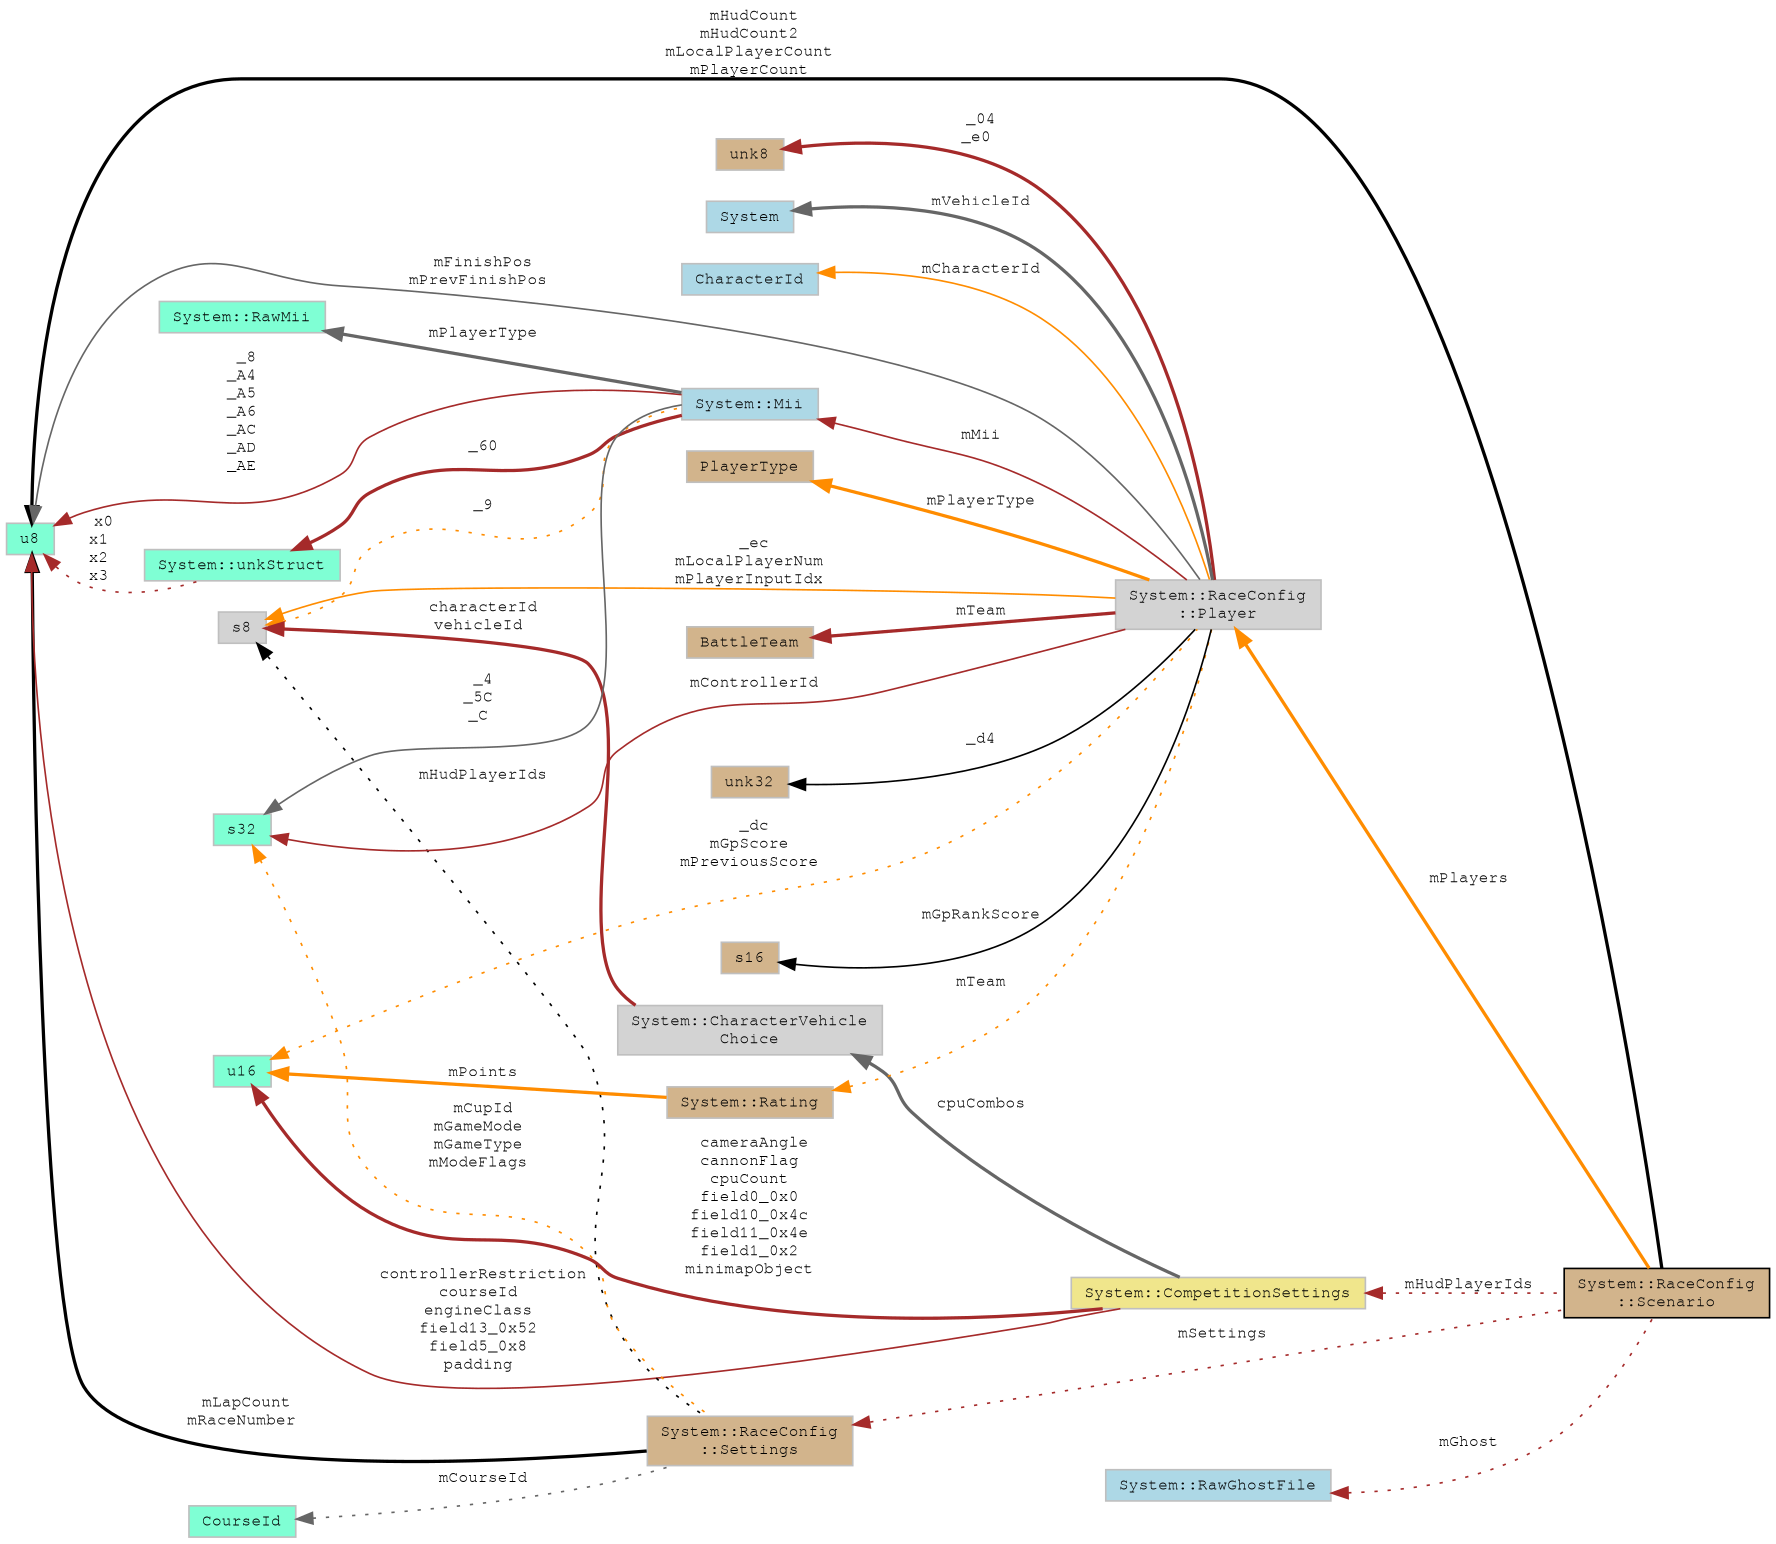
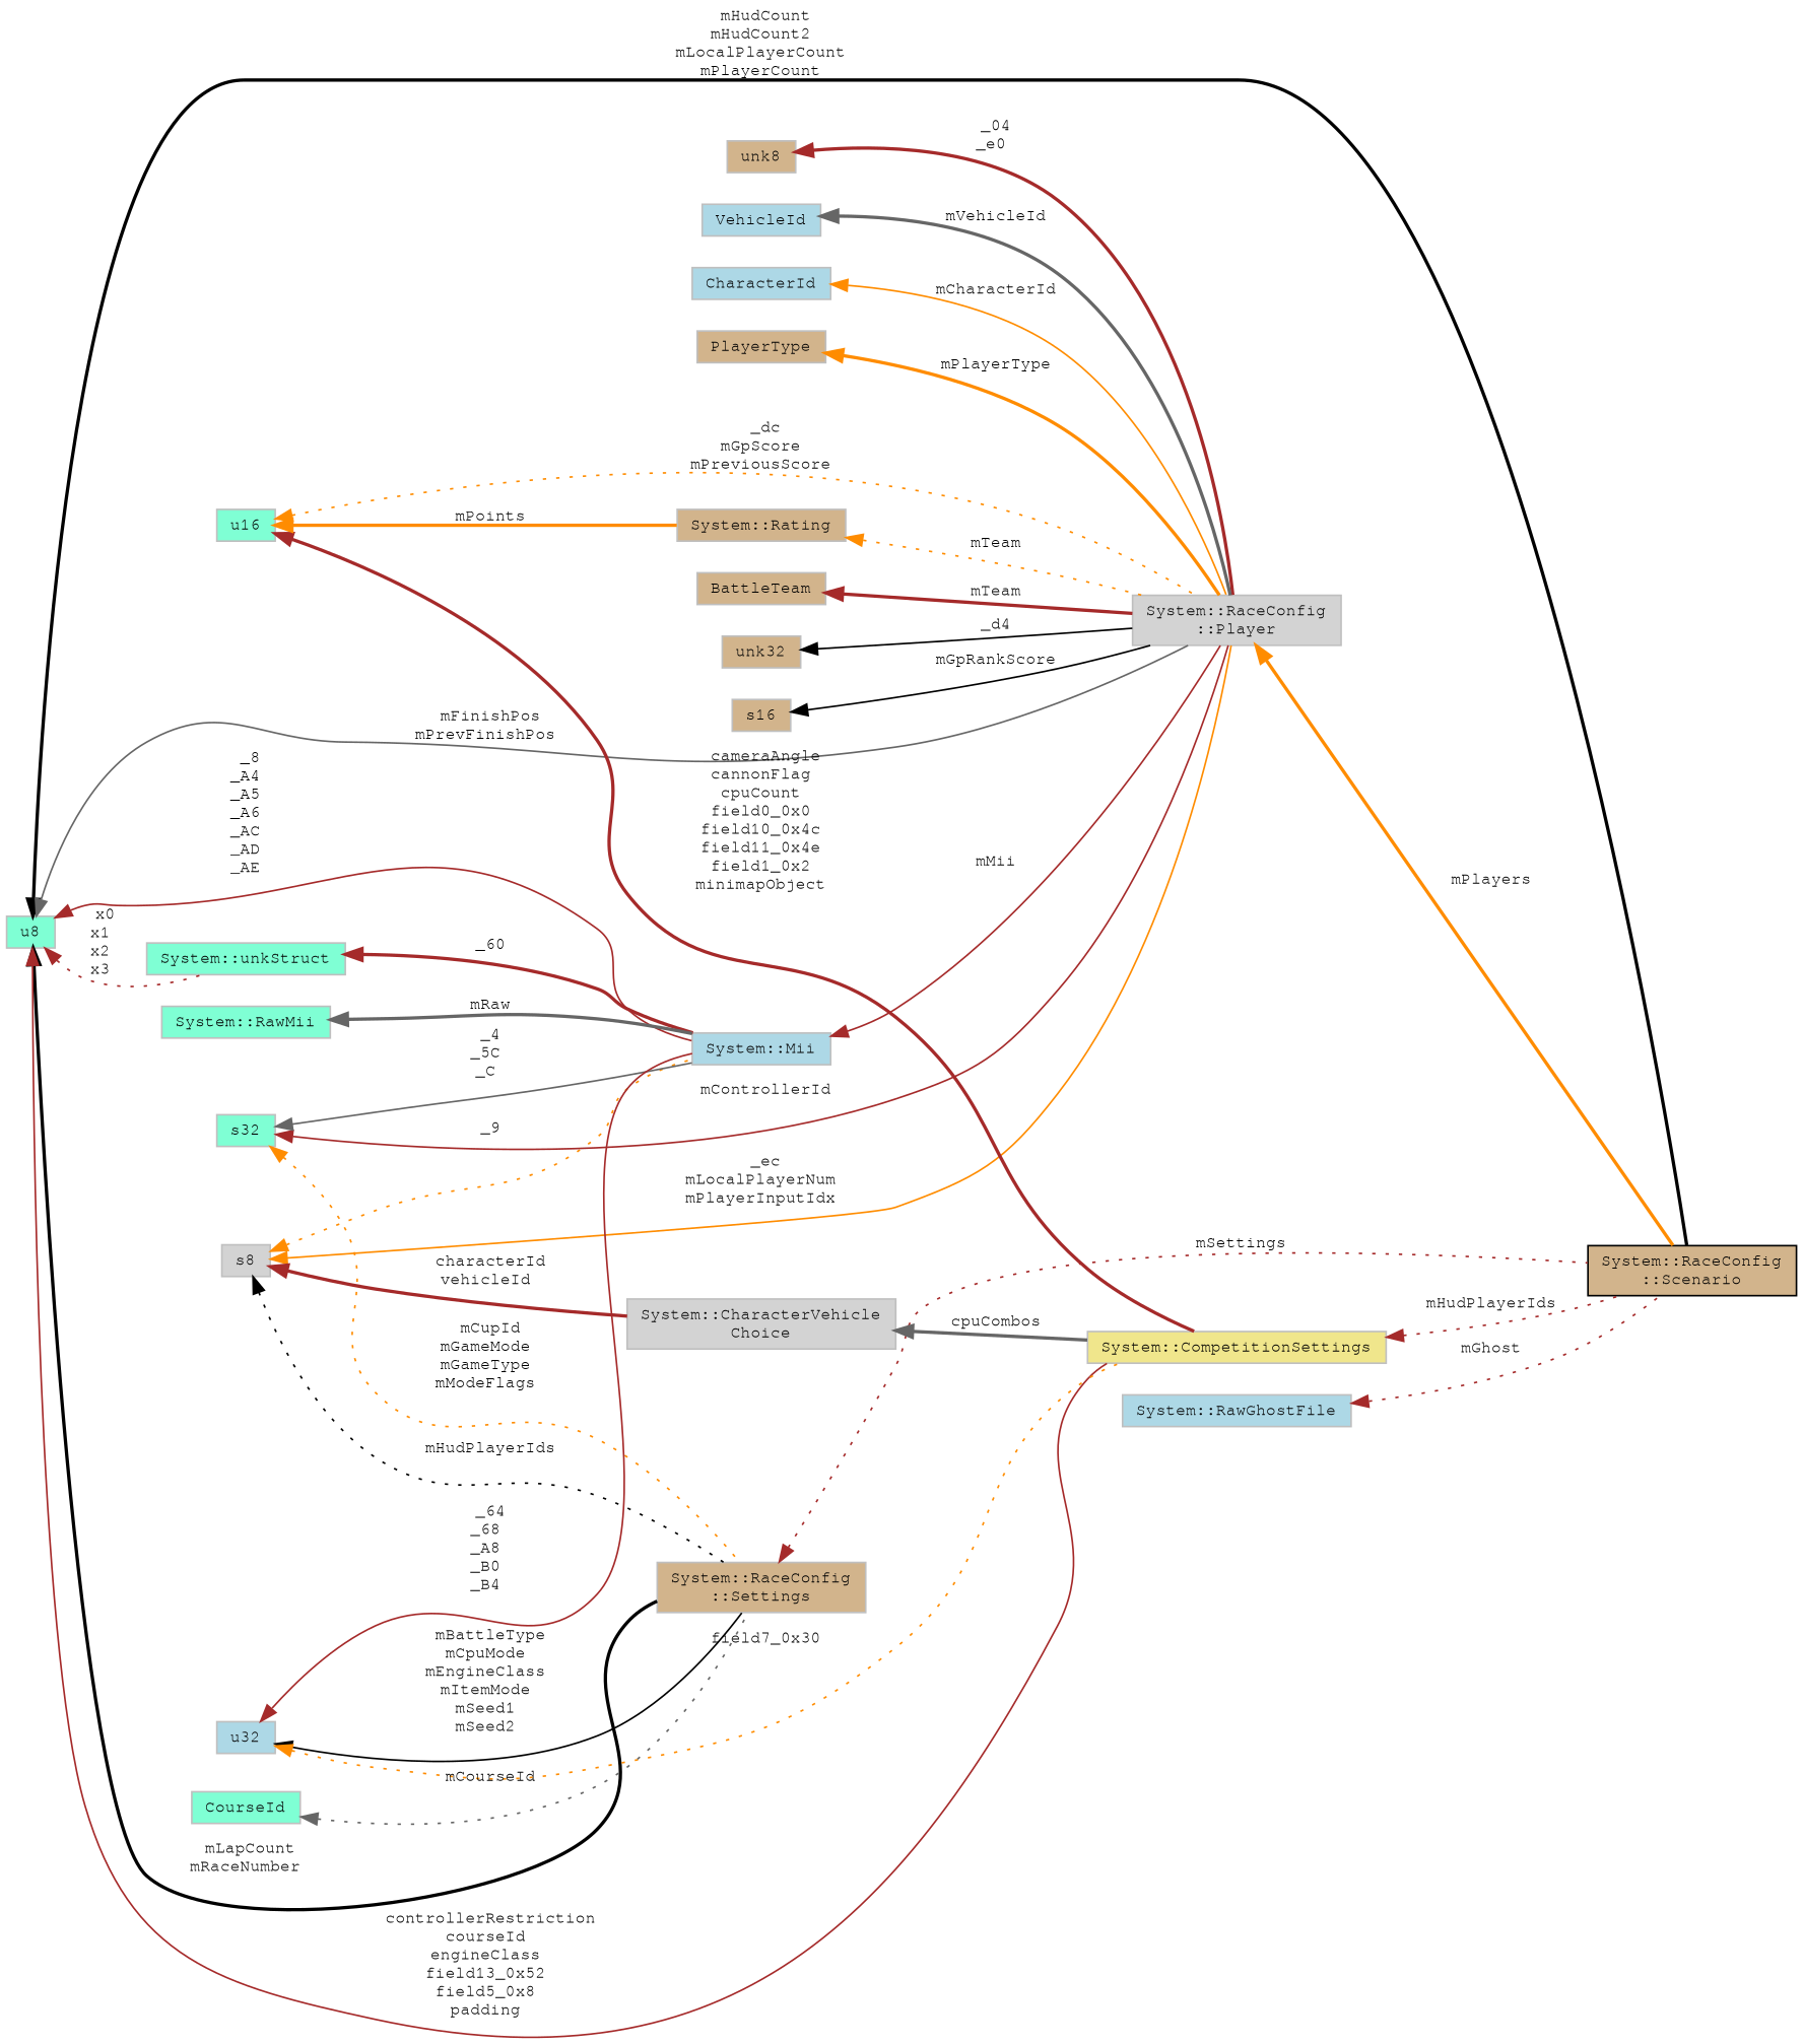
  digraph {
    rankdir=LR
    node [color=grey75 fillcolor=tan fontname=FreeMono fontsize=10 shape=record style=filled]
    edge [color=brown dir=back fontname=FreeMono fontsize=10 labelfontname=FreeMono labelfontsize=10 style=bold]
    n1 [color=black fontcolor=black height=0.2 label="System::RaceConfig\l::Scenario" width=0.4]
    n2 [fillcolor=aquamarine height=0.2 label=u8 width=0.4]
    n3 [fillcolor=lightgrey height=0.2 label="System::RaceConfig\l::Player" width=0.4]
    n4 [fillcolor=lightblue height=0.2 label="System::Mii" width=0.4]
    n5 [fillcolor=aquamarine height=0.2 label="System::unkStruct" width=0.4]
    n6 [height=0.2 label="System::RaceConfig\l::Settings" width=0.4]
    n7 [fillcolor=khaki height=0.2 label="System::CompetitionSettings" width=0.4]
    n8 [height=0.2 label=unk8 width=0.4]
    n9 [fillcolor=lightgrey height=0.2 label=s8 width=0.4]
    n10 [fillcolor=lightgrey height=0.2 label="System::CharacterVehicle\lChoice" width=0.4]
-   n11 [fillcolor=lightblue height=0.2 label=System width=0.4]
+   n11 [fillcolor=lightblue height=0.2 label=VehicleId width=0.4]
    n12 [fillcolor=lightblue height=0.2 label=CharacterId width=0.4]
    n13 [height=0.2 label=PlayerType width=0.4]
    n14 [fillcolor=aquamarine height=0.2 label=s32 width=0.4]
    n15 [fillcolor=aquamarine height=0.2 label="System::RawMii" width=0.4]
+   n16 [fillcolor=lightblue height=0.2 label=u32 width=0.4]
    n17 [height=0.2 label=BattleTeam width=0.4]
    n18 [height=0.2 label=unk32 width=0.4]
    n19 [fillcolor=aquamarine height=0.2 label=u16 width=0.4]
    n20 [height=0.2 label="System::Rating" width=0.4]
    n21 [height=0.2 label=s16 width=0.4]
    n22 [fillcolor=aquamarine height=0.2 label=CourseId width=0.4]
    n23 [fillcolor=lightblue height=0.2 label="System::RawGhostFile" width=0.4]
    n2 -> n1 [color=black label=" mHudCount\nmHudCount2\nmLocalPlayerCount\nmPlayerCount"]
    n2 -> n3 [color=gray40 label=" mFinishPos\nmPrevFinishPos" style=solid]
    n2 -> n4 [label=" _8\n_A4\n_A5\n_A6\n_AC\n_AD\n_AE" style=solid]
    n2 -> n5 [label=" x0\nx1\nx2\nx3" style=dotted]
    n2 -> n6 [color=black label=" mLapCount\nmRaceNumber"]
    n2 -> n7 [label=" controllerRestriction\ncourseId\nengineClass\nfield13_0x52\nfield5_0x8\npadding" style=solid]
    n3 -> n1 [color=darkorange label=" mPlayers"]
    n4 -> n3 [label=" mMii" style=solid]
    n5 -> n4 [label=" _60"]
    n6 -> n1 [label=" mSettings" style=dotted]
    n7 -> n1 [label=" mHudPlayerIds" style=dotted]
    n8 -> n3 [label=" _04\n_e0"]
    n9 -> n3 [color=darkorange label=" _ec\nmLocalPlayerNum\nmPlayerInputIdx" style=solid]
    n9 -> n4 [color=darkorange label=" _9" style=dotted]
    n9 -> n6 [color=black label=" mHudPlayerIds" style=dotted]
    n9 -> n10 [label=" characterId\nvehicleId"]
    n10 -> n7 [color=gray40 label=" cpuCombos"]
    n11 -> n3 [color=gray40 label=" mVehicleId"]
    n12 -> n3 [color=darkorange label=" mCharacterId" style=solid]
    n13 -> n3 [color=darkorange label=" mPlayerType"]
    n14 -> n3 [label=" mControllerId" style=solid]
    n14 -> n4 [color=gray40 label=" _4\n_5C\n_C" style=solid]
    n14 -> n6 [color=darkorange label=" mCupId\nmGameMode\nmGameType\nmModeFlags" style=dotted]
-   n15 -> n4 [color=gray40 label=" mPlayerType"]
+   n15 -> n4 [color=gray40 label=" mRaw"]
+   n16 -> n4 [label=" _64\n_68\n_A8\n_B0\n_B4" style=solid]
+   n16 -> n6 [color=black label=" mBattleType\nmCpuMode\nmEngineClass\nmItemMode\nmSeed1\nmSeed2" style=solid]
+   n16 -> n7 [color=darkorange label=" field7_0x30" style=dotted]
    n17 -> n3 [label=" mTeam"]
    n18 -> n3 [color=black label=" _d4" style=solid]
    n19 -> n3 [color=darkorange label=" _dc\nmGpScore\nmPreviousScore" style=dotted]
    n19 -> n7 [label=" cameraAngle\ncannonFlag\ncpuCount\nfield0_0x0\nfield10_0x4c\nfield11_0x4e\nfield1_0x2\nminimapObject"]
    n19 -> n20 [color=darkorange label=" mPoints"]
    n20 -> n3 [color=darkorange label=" mTeam" style=dotted]
    n21 -> n3 [color=black label=" mGpRankScore" style=solid]
    n22 -> n6 [color=gray40 label=" mCourseId" style=dotted]
    n23 -> n1 [label=" mGhost" style=dotted]
  }
